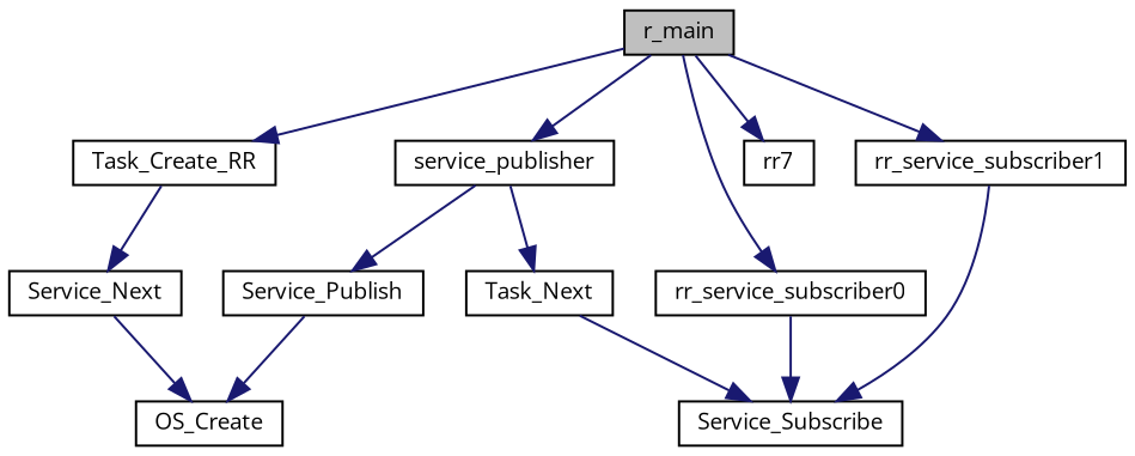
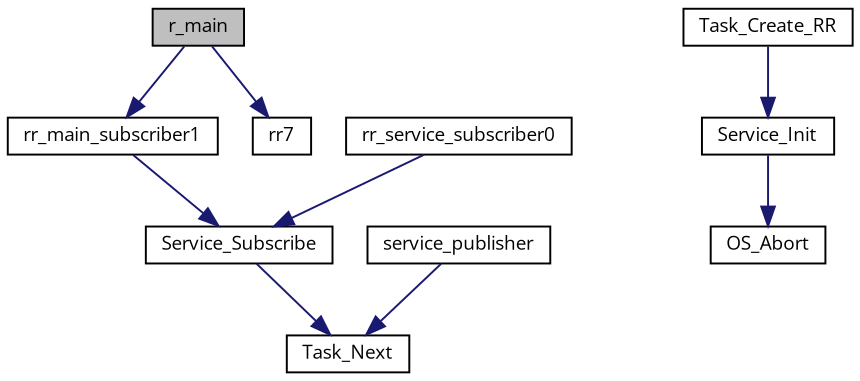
  digraph {
    fontname="Open Sans"
    rankdir=TB
    node [color=black fillcolor=white fontname="Open Sans" fontsize=10 shape=record style=filled]
    edge [color=midnightblue fontname="Open Sans" fontsize=10 labelfontname=Helvetica labelfontsize=10 style=solid]
    n1 [fillcolor=grey75 fontcolor=black height=0.2 label=r_main width=0.4]
    n2 [height=0.2 label=Task_Create_RR width=0.4]
    n3 [height=0.2 label=rr_service_subscriber0 width=0.4]
-   n4 [height=0.2 label=rr_service_subscriber1 width=0.4]
+   n4 [height=0.2 label=rr_main_subscriber1 width=0.4]
    n5 [height=0.2 label=rr7 width=0.4]
    n6 [height=0.2 label=service_publisher width=0.4]
-   n7 [height=0.2 label=Service_Next width=0.4]
-   n8 [height=0.2 label=OS_Create width=0.4]
+   n7 [height=0.2 label=Service_Init width=0.4]
+   n8 [height=0.2 label=OS_Abort width=0.4]
    n9 [height=0.2 label=Service_Subscribe width=0.4]
    n10 [height=0.2 label=Task_Next width=0.4]
-   n11 [height=0.2 label=Service_Publish width=0.4]
-   n1 -> n2
-   n1 -> n3
    n1 -> n4
    n1 -> n5
-   n1 -> n6
    n2 -> n7
    n3 -> n9
    n4 -> n9
    n6 -> n10
-   n6 -> n11
    n7 -> n8
-   n10 -> n9
-   n11 -> n8
+   n9 -> n10
  }
